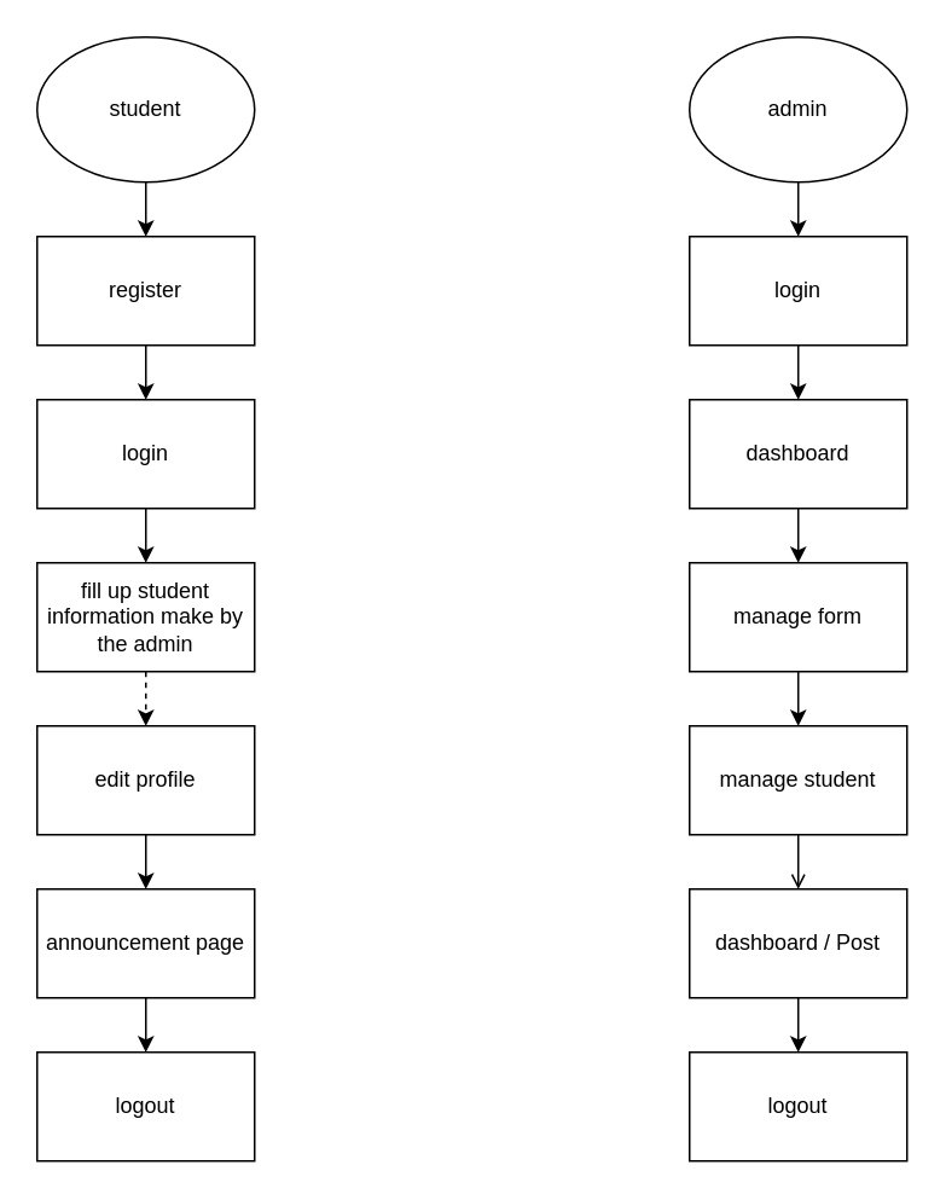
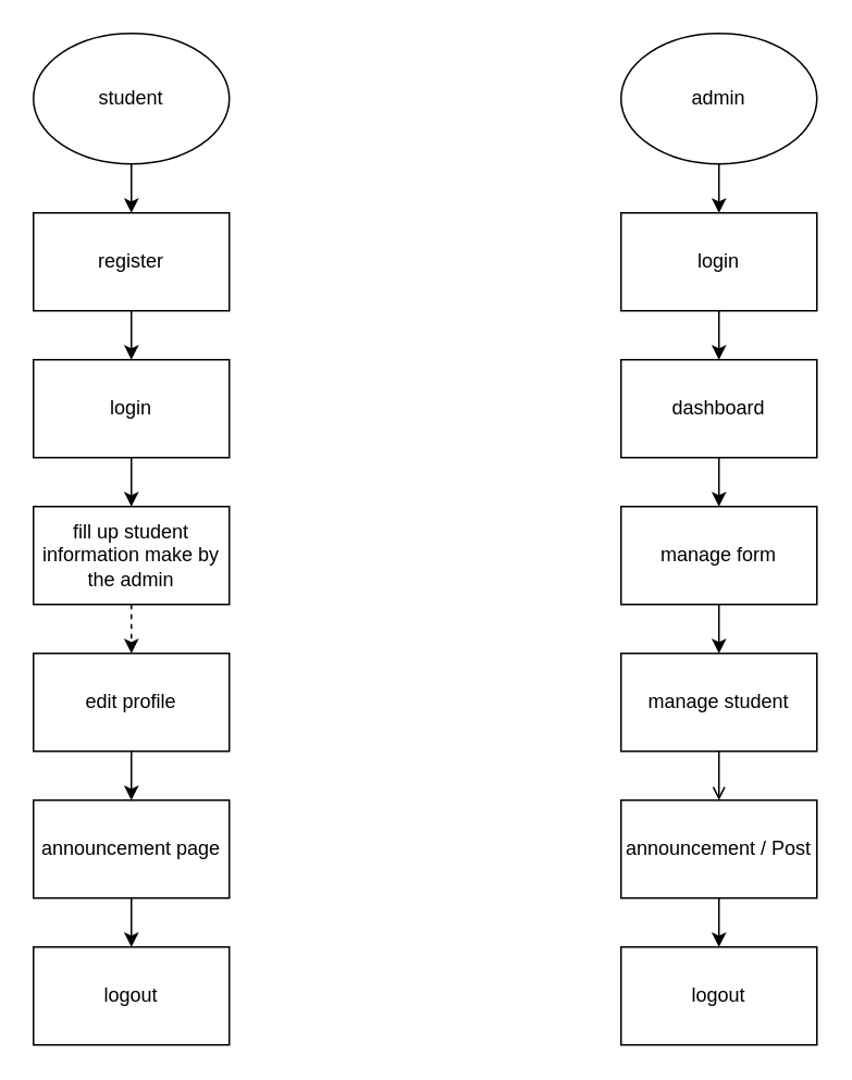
  <mxCell id="0" />
  <mxCell id="1" parent="0" />
  <mxCell id="2" value="" style="edgeStyle=none;html=1;" edge="1" parent="1" source="3" target="7"><mxGeometry relative="1" as="geometry" /></mxCell>
  <mxCell id="3" value="register" style="rounded=0;whiteSpace=wrap;html=1;" vertex="1" parent="1"><mxGeometry x="20" y="130" width="120" height="60" as="geometry" /></mxCell>
  <mxCell id="4" value="" style="edgeStyle=none;html=1;" edge="1" parent="1" source="5" target="3"><mxGeometry relative="1" as="geometry" /></mxCell>
  <mxCell id="5" value="student" style="ellipse;whiteSpace=wrap;html=1;" vertex="1" parent="1"><mxGeometry x="20" y="20" width="120" height="80" as="geometry" /></mxCell>
  <mxCell id="6" value="" style="edgeStyle=none;html=1;" edge="1" parent="1" source="7" target="9"><mxGeometry relative="1" as="geometry" /></mxCell>
  <mxCell id="7" value="login" style="rounded=0;whiteSpace=wrap;html=1;" vertex="1" parent="1"><mxGeometry x="20" y="220" width="120" height="60" as="geometry" /></mxCell>
  <mxCell id="8" value="" style="edgeStyle=none;html=1;dashed=1;" edge="1" parent="1" source="9" target="23"><mxGeometry relative="1" as="geometry" /></mxCell>
  <mxCell id="9" value="fill up student information make by the admin" style="whiteSpace=wrap;html=1;rounded=0;" vertex="1" parent="1"><mxGeometry x="20" y="310" width="120" height="60" as="geometry" /></mxCell>
  <mxCell id="10" value="" style="edgeStyle=none;html=1;" edge="1" parent="1" source="11" target="13"><mxGeometry relative="1" as="geometry" /></mxCell>
  <mxCell id="11" value="admin" style="ellipse;whiteSpace=wrap;html=1;" vertex="1" parent="1"><mxGeometry x="380" y="20" width="120" height="80" as="geometry" /></mxCell>
  <mxCell id="12" value="" style="edgeStyle=none;html=1;" edge="1" parent="1" source="13" target="15"><mxGeometry relative="1" as="geometry" /></mxCell>
  <mxCell id="13" value="login" style="whiteSpace=wrap;html=1;" vertex="1" parent="1"><mxGeometry x="380" y="130" width="120" height="60" as="geometry" /></mxCell>
  <mxCell id="14" value="" style="edgeStyle=none;html=1;" edge="1" parent="1" source="15" target="17"><mxGeometry relative="1" as="geometry" /></mxCell>
  <mxCell id="15" value="dashboard" style="whiteSpace=wrap;html=1;" vertex="1" parent="1"><mxGeometry x="380" y="220" width="120" height="60" as="geometry" /></mxCell>
  <mxCell id="16" value="" style="edgeStyle=none;html=1;" edge="1" parent="1" source="17" target="19"><mxGeometry relative="1" as="geometry" /></mxCell>
  <mxCell id="17" value="manage form" style="whiteSpace=wrap;html=1;" vertex="1" parent="1"><mxGeometry x="380" y="310" width="120" height="60" as="geometry" /></mxCell>
  <mxCell id="18" value="" style="edgeStyle=none;html=1;endArrow=open;" edge="1" parent="1" source="19" target="21"><mxGeometry relative="1" as="geometry" /></mxCell>
  <mxCell id="19" value="manage student" style="whiteSpace=wrap;html=1;" vertex="1" parent="1"><mxGeometry x="380" y="400" width="120" height="60" as="geometry" /></mxCell>
  <mxCell id="20" value="" style="edgeStyle=none;html=1;" edge="1" parent="1" source="21" target="26"><mxGeometry relative="1" as="geometry" /></mxCell>
- <mxCell id="21" value="dashboard / Post" style="whiteSpace=wrap;html=1;" vertex="1" parent="1"><mxGeometry x="380" y="490" width="120" height="60" as="geometry" /></mxCell>
+ <mxCell id="21" value="announcement / Post" style="whiteSpace=wrap;html=1;" vertex="1" parent="1"><mxGeometry x="380" y="490" width="120" height="60" as="geometry" /></mxCell>
  <mxCell id="22" value="" style="edgeStyle=none;html=1;" edge="1" parent="1" source="23" target="25"><mxGeometry relative="1" as="geometry" /></mxCell>
  <mxCell id="23" value="edit profile" style="whiteSpace=wrap;html=1;rounded=0;" vertex="1" parent="1"><mxGeometry x="20" y="400" width="120" height="60" as="geometry" /></mxCell>
  <mxCell id="24" value="" style="edgeStyle=none;html=1;" edge="1" parent="1" source="25" target="27"><mxGeometry relative="1" as="geometry" /></mxCell>
  <mxCell id="25" value="announcement page" style="whiteSpace=wrap;html=1;rounded=0;" vertex="1" parent="1"><mxGeometry x="20" y="490" width="120" height="60" as="geometry" /></mxCell>
  <mxCell id="26" value="logout" style="whiteSpace=wrap;html=1;" vertex="1" parent="1"><mxGeometry x="380" y="580" width="120" height="60" as="geometry" /></mxCell>
  <mxCell id="27" value="logout" style="whiteSpace=wrap;html=1;rounded=0;" vertex="1" parent="1"><mxGeometry x="20" y="580" width="120" height="60" as="geometry" /></mxCell>
